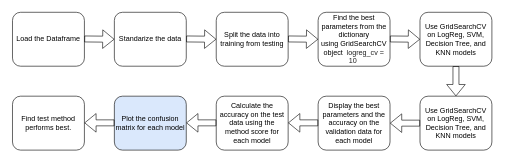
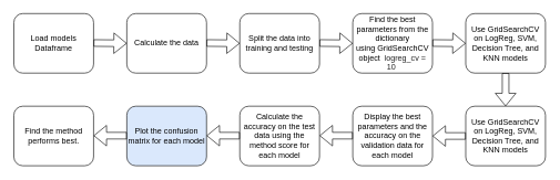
  <mxCell id="0" />
  <mxCell id="1" parent="0" />
- <mxCell id="2" value="Load the Dataframe" style="rounded=1;whiteSpace=wrap;html=1;" parent="1" vertex="1"><mxGeometry x="20" y="20" width="120" height="90" as="geometry" /></mxCell>
- <mxCell id="3" value="Split the data into training from testing" style="rounded=1;whiteSpace=wrap;html=1;" parent="1" vertex="1"><mxGeometry x="360" y="20" width="120" height="90" as="geometry" /></mxCell>
- <mxCell id="4" value="Standarize the data" style="rounded=1;whiteSpace=wrap;html=1;" parent="1" vertex="1"><mxGeometry x="190" y="20" width="120" height="90" as="geometry" /></mxCell>
+ <mxCell id="2" value="Load models Dataframe" style="rounded=1;whiteSpace=wrap;html=1;" parent="1" vertex="1"><mxGeometry x="20" y="20" width="120" height="90" as="geometry" /></mxCell>
+ <mxCell id="3" value="Split the data into training and testing" style="rounded=1;whiteSpace=wrap;html=1;" parent="1" vertex="1"><mxGeometry x="360" y="20" width="120" height="90" as="geometry" /></mxCell>
+ <mxCell id="4" value="Calculate the data" style="rounded=1;whiteSpace=wrap;html=1;" parent="1" vertex="1"><mxGeometry x="190" y="20" width="120" height="90" as="geometry" /></mxCell>
  <mxCell id="5" value="Find the best parameters from the dictionary using&amp;nbsp;&lt;font style=&quot;font-size: 12px;&quot;&gt;GridSearchCV object&amp;nbsp;&lt;code style=&quot;background-color: var(--code-cell-background); border-radius: 2px; padding: 0px 3px; color: rgb(33, 33, 33); text-align: start;&quot;&gt;&lt;font face=&quot;Helvetica&quot;&gt;logreg_cv = 10&lt;/font&gt;&lt;/code&gt;&lt;/font&gt;" style="rounded=1;whiteSpace=wrap;html=1;" parent="1" vertex="1"><mxGeometry x="530" y="20" width="120" height="90" as="geometry" /></mxCell>
  <mxCell id="6" value="Use GridSearchCV on LogReg, SVM, Decision Tree, and KNN models" style="rounded=1;whiteSpace=wrap;html=1;" parent="1" vertex="1"><mxGeometry x="700" y="20" width="120" height="90" as="geometry" /></mxCell>
  <mxCell id="7" value="" style="shape=flexArrow;endArrow=classic;html=1;rounded=0;entryX=0;entryY=0.5;entryDx=0;entryDy=0;" parent="1" target="4" edge="1"><mxGeometry width="50" height="50" relative="1" as="geometry"><mxPoint x="140" y="64.5" as="sourcePoint" /><mxPoint x="220" y="64.5" as="targetPoint" /></mxGeometry></mxCell>
  <mxCell id="8" value="" style="shape=flexArrow;endArrow=classic;html=1;rounded=0;entryX=0;entryY=0.5;entryDx=0;entryDy=0;" parent="1" edge="1"><mxGeometry width="50" height="50" relative="1" as="geometry"><mxPoint x="310" y="64.5" as="sourcePoint" /><mxPoint x="360" y="65" as="targetPoint" /></mxGeometry></mxCell>
  <mxCell id="9" value="" style="shape=flexArrow;endArrow=classic;html=1;rounded=0;entryX=0;entryY=0.5;entryDx=0;entryDy=0;" parent="1" edge="1"><mxGeometry width="50" height="50" relative="1" as="geometry"><mxPoint x="480" y="64.5" as="sourcePoint" /><mxPoint x="530" y="65" as="targetPoint" /></mxGeometry></mxCell>
  <mxCell id="10" value="" style="shape=flexArrow;endArrow=classic;html=1;rounded=0;entryX=0;entryY=0.5;entryDx=0;entryDy=0;" parent="1" edge="1"><mxGeometry width="50" height="50" relative="1" as="geometry"><mxPoint x="650" y="64.5" as="sourcePoint" /><mxPoint x="700" y="65" as="targetPoint" /></mxGeometry></mxCell>
  <mxCell id="11" value="Use GridSearchCV on LogReg, SVM, Decision Tree, and KNN models" style="rounded=1;whiteSpace=wrap;html=1;" vertex="1" parent="1"><mxGeometry x="700" y="160" width="120" height="90" as="geometry" /></mxCell>
  <mxCell id="12" value="" style="shape=flexArrow;endArrow=classic;html=1;rounded=0;exitX=0.5;exitY=1;exitDx=0;exitDy=0;" edge="1" parent="1" source="6"><mxGeometry width="50" height="50" relative="1" as="geometry"><mxPoint x="760" y="170" as="sourcePoint" /><mxPoint x="760" y="160" as="targetPoint" /></mxGeometry></mxCell>
  <mxCell id="13" value="Display the best parameters and the accuracy on the validation data for each model" style="rounded=1;whiteSpace=wrap;html=1;" vertex="1" parent="1"><mxGeometry x="530" y="160" width="120" height="90" as="geometry" /></mxCell>
  <mxCell id="14" value="Calculate the accuracy on the test data using the method score for each model" style="rounded=1;whiteSpace=wrap;html=1;" vertex="1" parent="1"><mxGeometry x="360" y="160" width="120" height="90" as="geometry" /></mxCell>
  <mxCell id="15" value="Plot the confusion matrix for each model" style="rounded=1;whiteSpace=wrap;html=1;fillColor=#dae8fc;" vertex="1" parent="1"><mxGeometry x="190" y="160" width="120" height="90" as="geometry" /></mxCell>
- <mxCell id="16" value="Find test method performs best." style="rounded=1;whiteSpace=wrap;html=1;" vertex="1" parent="1"><mxGeometry x="20" y="160" width="120" height="90" as="geometry" /></mxCell>
+ <mxCell id="16" value="Find the method performs best." style="rounded=1;whiteSpace=wrap;html=1;" vertex="1" parent="1"><mxGeometry x="20" y="160" width="120" height="90" as="geometry" /></mxCell>
  <mxCell id="17" value="" style="shape=flexArrow;endArrow=classic;html=1;rounded=0;entryX=1;entryY=0.5;entryDx=0;entryDy=0;exitX=0;exitY=0.5;exitDx=0;exitDy=0;" edge="1" parent="1" source="11" target="13"><mxGeometry width="50" height="50" relative="1" as="geometry"><mxPoint x="660" y="140" as="sourcePoint" /><mxPoint x="710" y="140.5" as="targetPoint" /></mxGeometry></mxCell>
  <mxCell id="18" value="" style="shape=flexArrow;endArrow=classic;html=1;rounded=0;entryX=1;entryY=0.5;entryDx=0;entryDy=0;exitX=0;exitY=0.5;exitDx=0;exitDy=0;" edge="1" parent="1"><mxGeometry width="50" height="50" relative="1" as="geometry"><mxPoint x="530" y="204.5" as="sourcePoint" /><mxPoint x="480" y="204.5" as="targetPoint" /></mxGeometry></mxCell>
  <mxCell id="19" value="" style="shape=flexArrow;endArrow=classic;html=1;rounded=0;entryX=1;entryY=0.5;entryDx=0;entryDy=0;exitX=0;exitY=0.5;exitDx=0;exitDy=0;" edge="1" parent="1"><mxGeometry width="50" height="50" relative="1" as="geometry"><mxPoint x="360" y="204.5" as="sourcePoint" /><mxPoint x="310" y="204.5" as="targetPoint" /></mxGeometry></mxCell>
  <mxCell id="20" value="" style="shape=flexArrow;endArrow=classic;html=1;rounded=0;entryX=1;entryY=0.5;entryDx=0;entryDy=0;exitX=0;exitY=0.5;exitDx=0;exitDy=0;" edge="1" parent="1"><mxGeometry width="50" height="50" relative="1" as="geometry"><mxPoint x="190" y="204.5" as="sourcePoint" /><mxPoint x="140" y="204.5" as="targetPoint" /></mxGeometry></mxCell>
